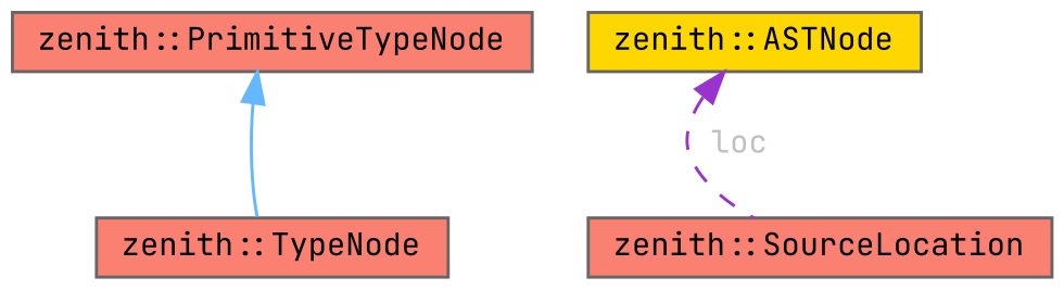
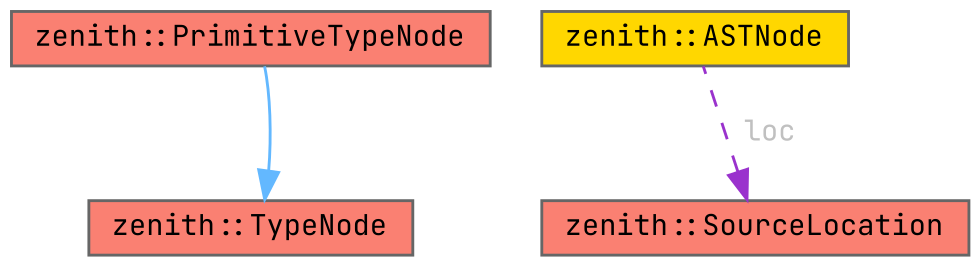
  digraph {
    fontname="JetBrains Mono"
    node [color=gray40 fillcolor=salmon fontname="JetBrains Mono" fontsize=10 shape=box style=filled]
    edge [dir=back fontname="JetBrains Mono" fontsize=10 labelfontname=Helvetica labelfontsize=10]
    n1 [fontcolor=black height=0.2 label="zenith::PrimitiveTypeNode" width=0.4]
    n2 [height=0.2 label="zenith::TypeNode" width=0.4]
    n3 [fillcolor=gold height=0.2 label="zenith::ASTNode" width=0.4]
    n4 [height=0.2 label="zenith::SourceLocation" width=0.4]
-   n1 -> n2 [color=steelblue1 style=solid]
-   n3 -> n4 [color=darkorchid3 fontcolor=grey label=" loc" style=dashed]
+   n2 -> n1 [color=steelblue1 style=solid]
+   n4 -> n3 [color=darkorchid3 fontcolor=grey label=" loc" style=dashed]
  }
